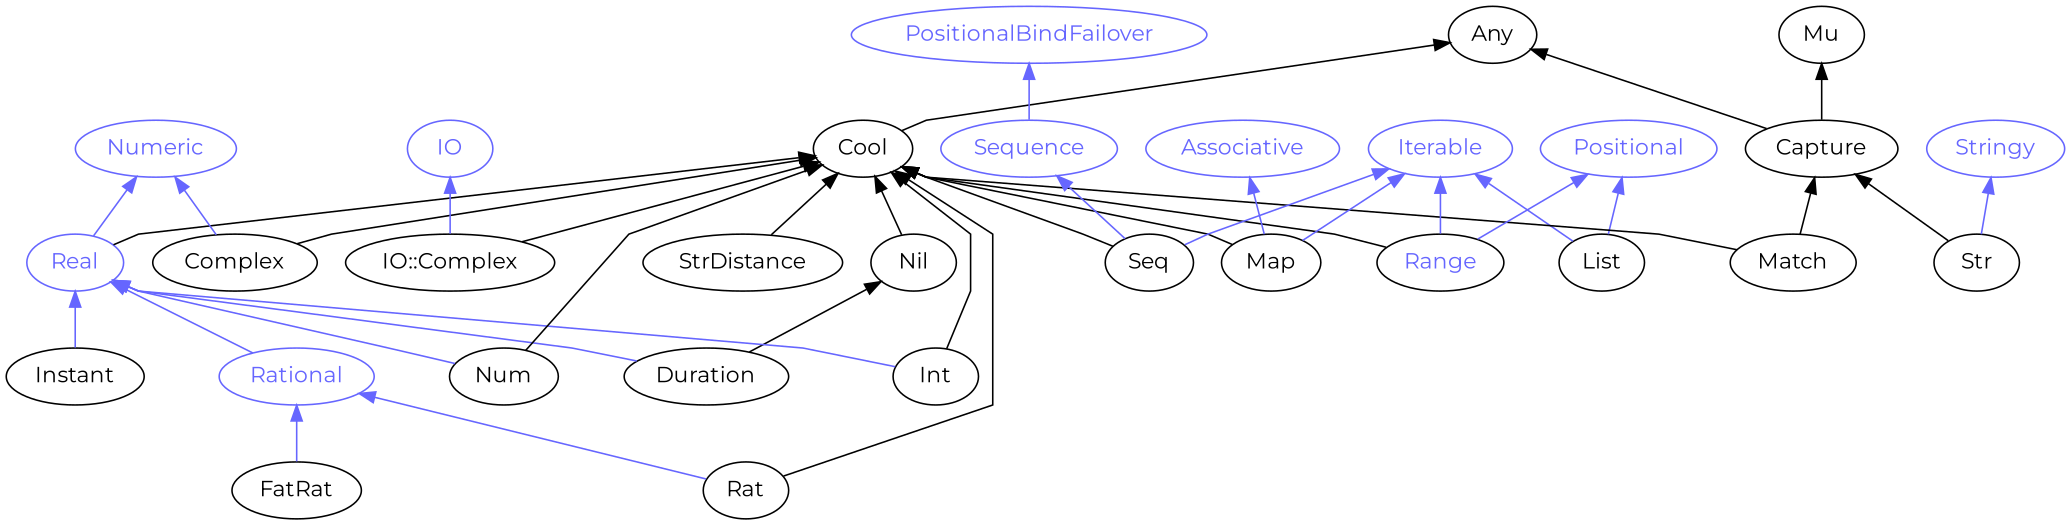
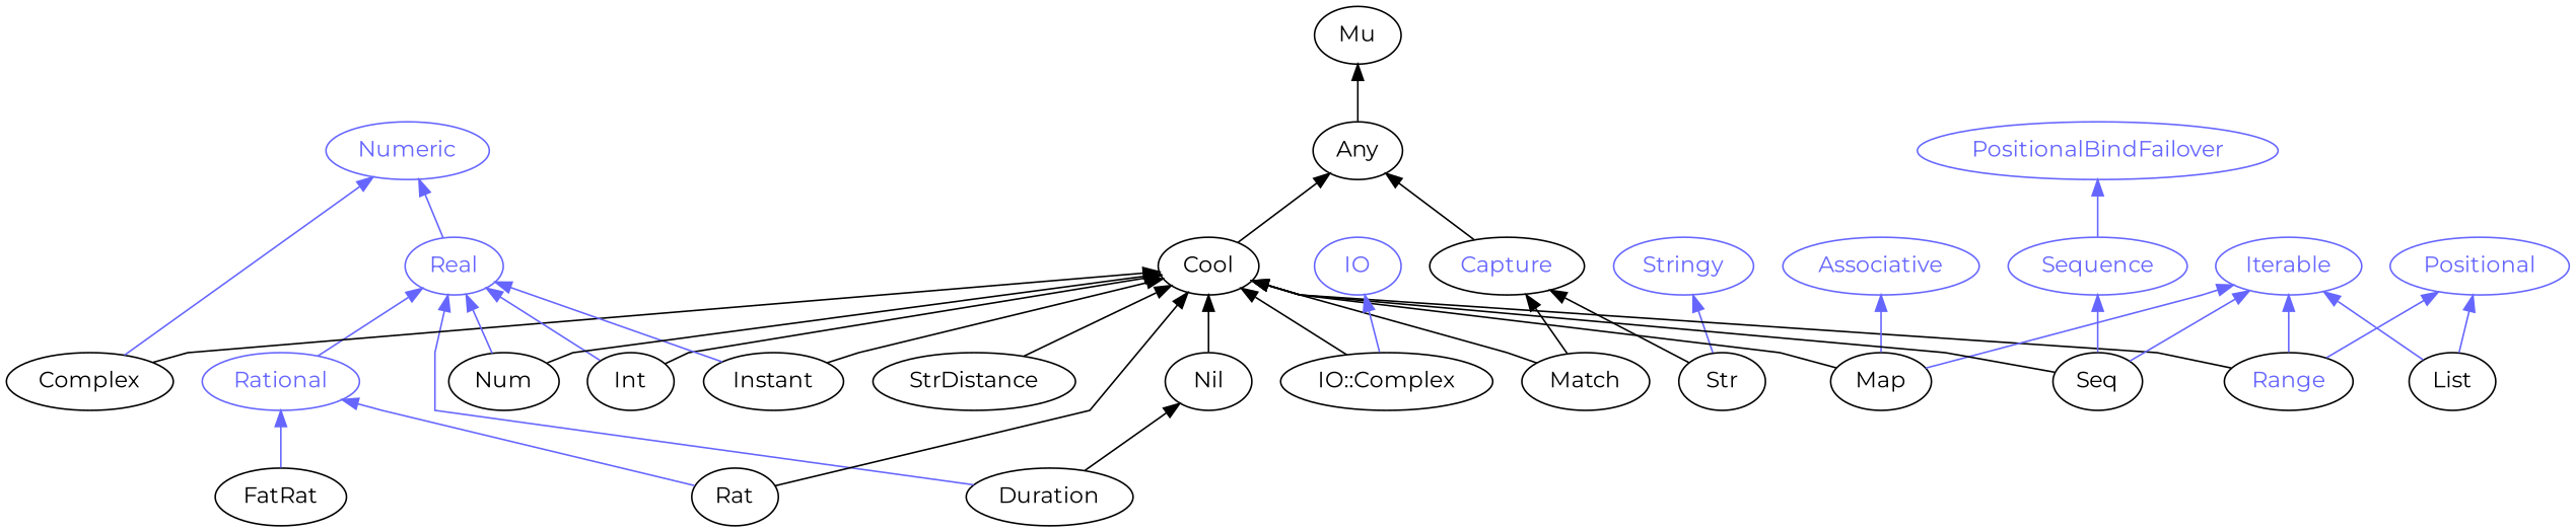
  digraph {
    fontname=Montserrat
    rankdir=BT
    splines=polyline
    node [color="#000000" fontcolor="#000000" fontname=Montserrat]
    edge [color="#6666FF" fontname=Montserrat]
    Cool
    Any
    Mu
    Numeric [color="#6666FF" fontcolor="#6666FF"]
    Real [color="#6666FF" fontcolor="#6666FF"]
    Duration
    Nil
    Positional [color="#6666FF" fontcolor="#6666FF"]
    Iterable [color="#6666FF" fontcolor="#6666FF"]
    List
    Stringy [color="#6666FF" fontcolor="#6666FF"]
    Str
-   Capture
+   Capture [fontcolor="#6666FF"]
    Match
    Range [fontcolor="#6666FF"]
    Rational [color="#6666FF" fontcolor="#6666FF"]
    Rat
    StrDistance
    Complex
    Int
    Instant
    Associative [color="#6666FF" fontcolor="#6666FF"]
    Map
    PositionalBindFailover [color="#6666FF" fontcolor="#6666FF"]
    Sequence [color="#6666FF" fontcolor="#6666FF"]
    Seq
    FatRat
    Num
    IO [color="#6666FF" fontcolor="#6666FF"]
    n30 [label="IO::Complex"]
    Cool -> Any [color="#000000"]
-   Capture -> Mu [color="#000000"]
+   Any -> Mu [color="#000000"]
    Real -> Numeric
    Duration -> Real
    Duration -> Nil [color="#000000"]
    Nil -> Cool [color="#000000"]
    List -> Positional
    List -> Iterable
    Str -> Stringy
    Str -> Capture [color="#000000"]
    Capture -> Any [color="#000000"]
    Match -> Cool [color="#000000"]
    Match -> Capture [color="#000000"]
    Range -> Cool [color="#000000"]
    Range -> Positional
    Range -> Iterable
    Rational -> Real
    Rat -> Cool [color="#000000"]
    Rat -> Rational
    StrDistance -> Cool [color="#000000"]
    Complex -> Cool [color="#000000"]
    Complex -> Numeric
    Int -> Cool [color="#000000"]
    Int -> Real
-   Real -> Cool [color="#000000"]
+   Instant -> Cool [color="#000000"]
    Instant -> Real
    Map -> Cool [color="#000000"]
    Map -> Iterable
    Map -> Associative
    Sequence -> PositionalBindFailover
    Seq -> Cool [color="#000000"]
    Seq -> Iterable
    Seq -> Sequence
    FatRat -> Rational
    Num -> Cool [color="#000000"]
    Num -> Real
    n30 -> Cool [color="#000000"]
    n30 -> IO
  }
